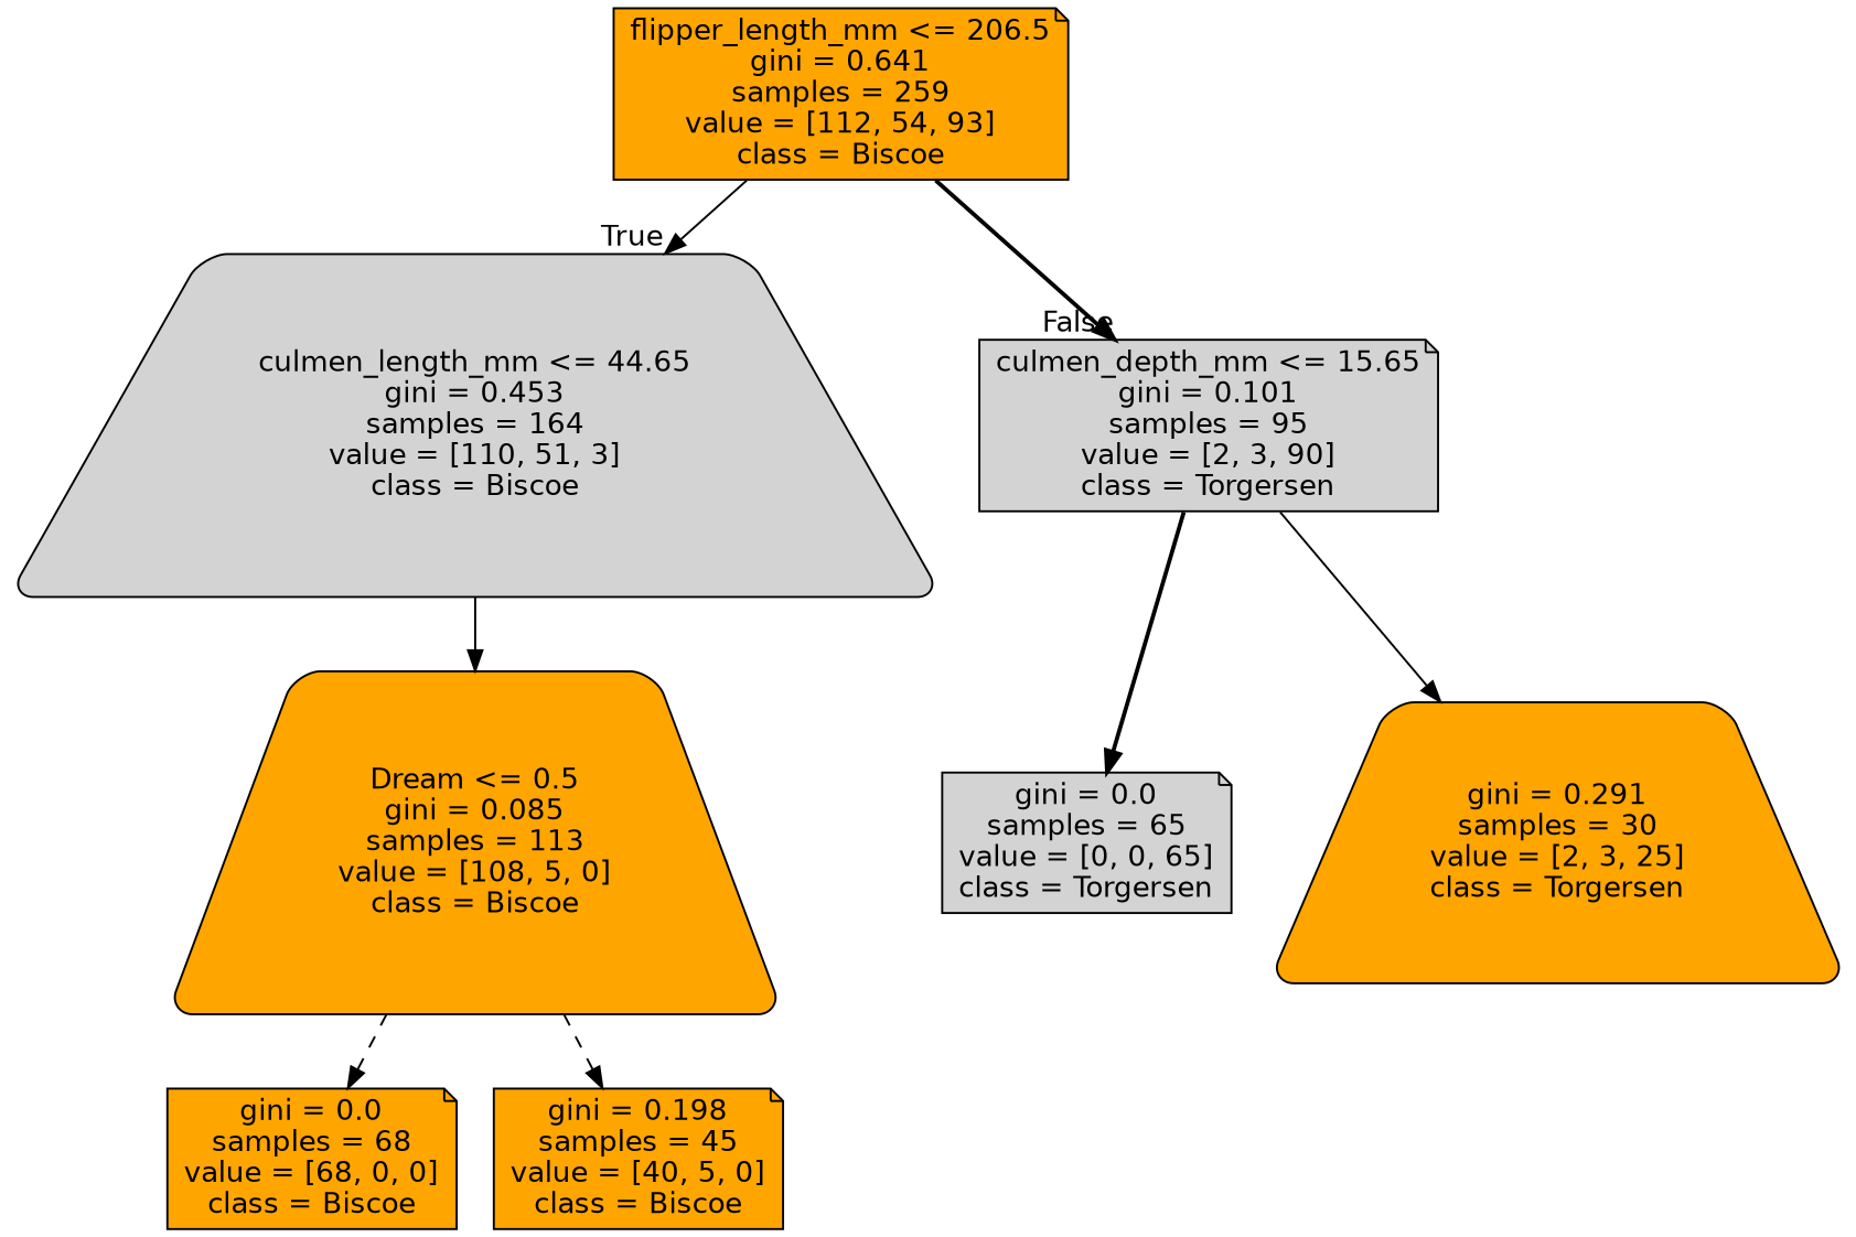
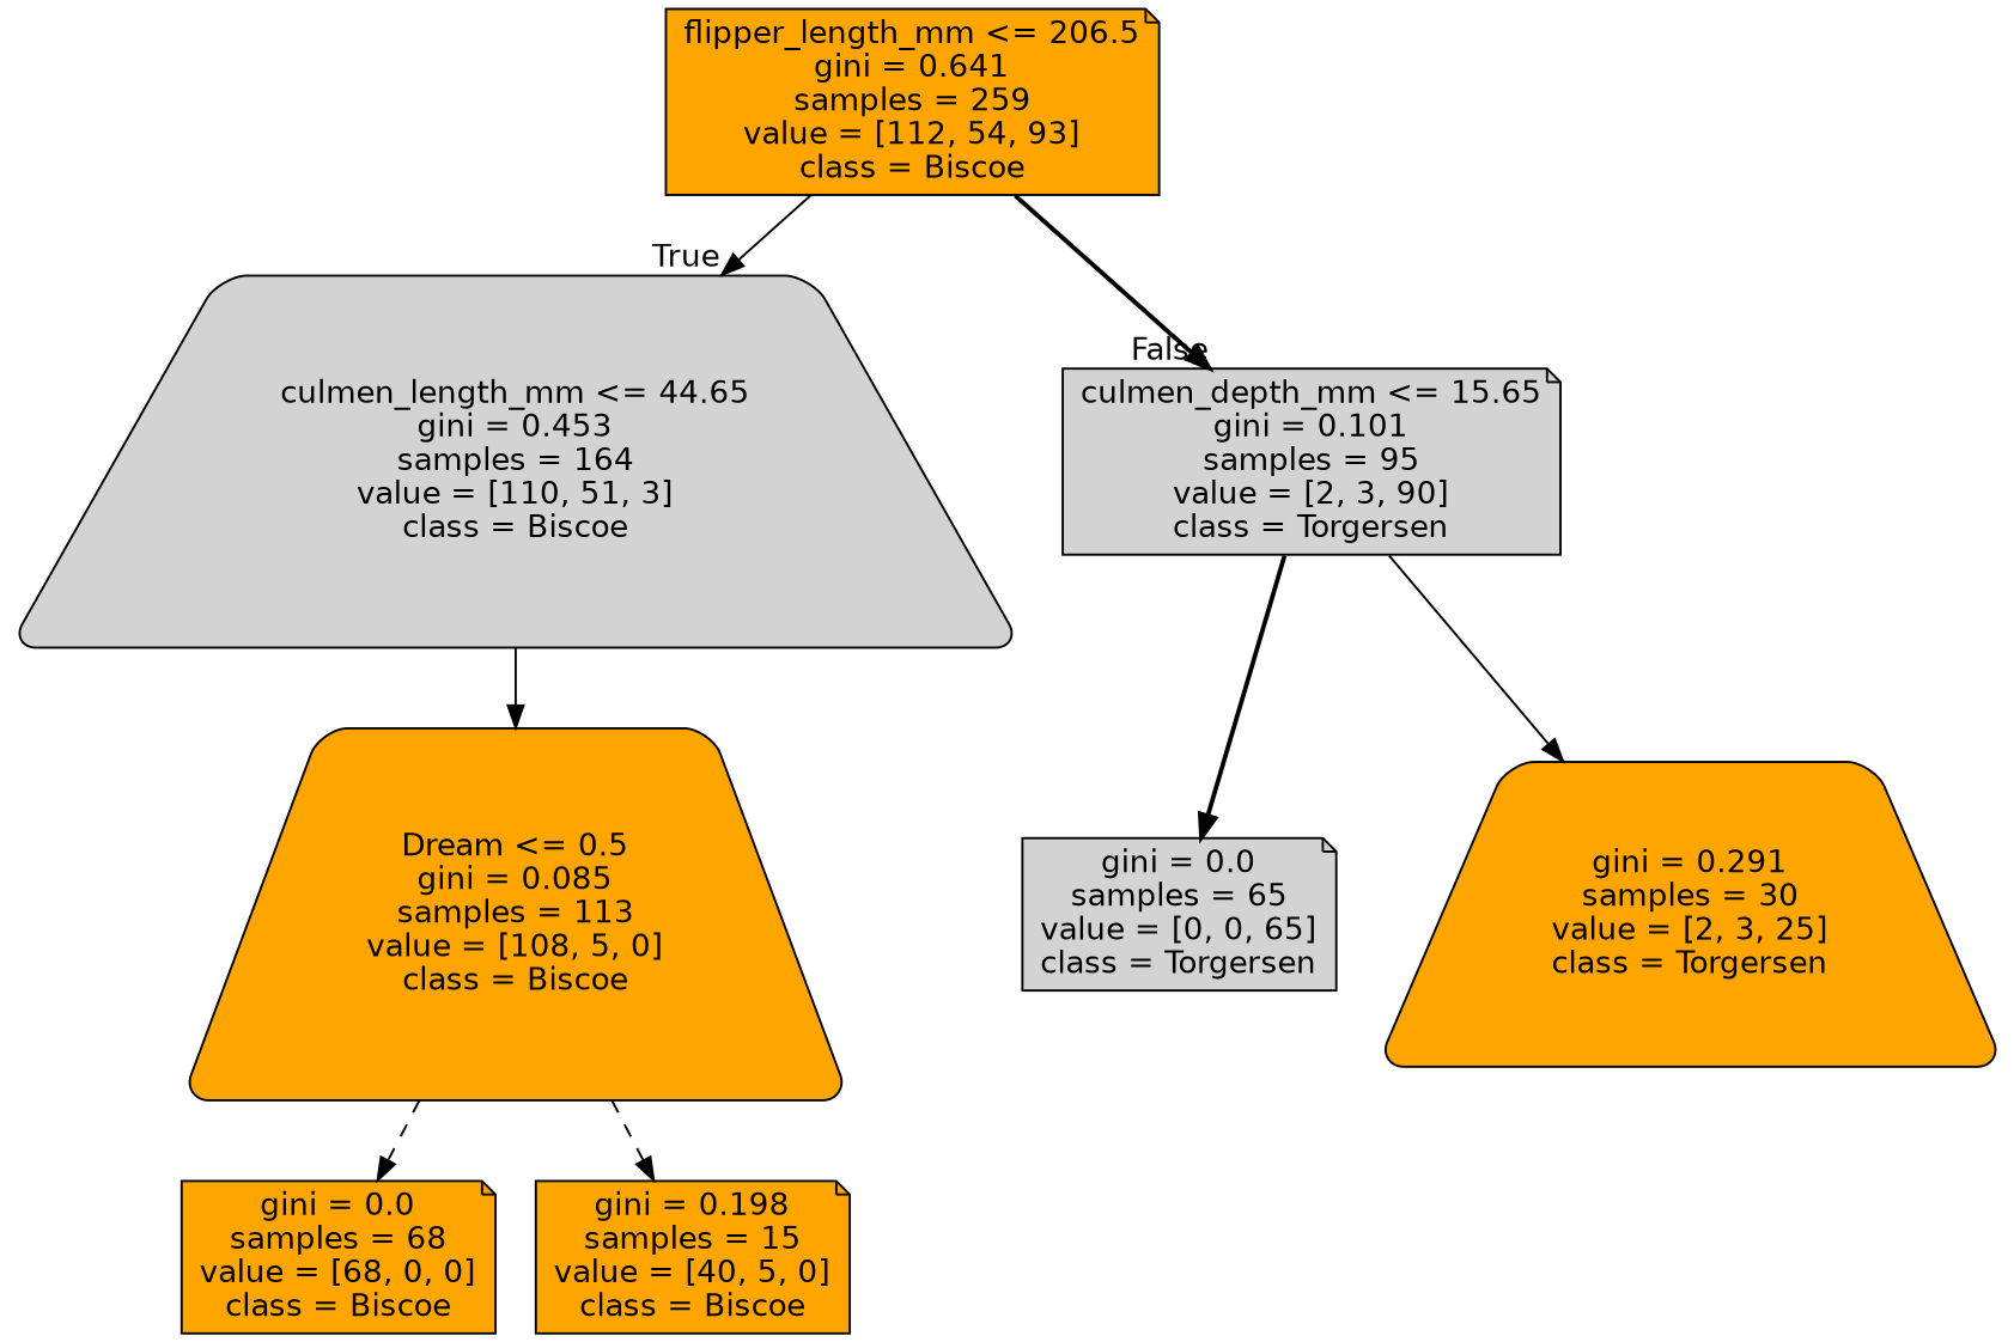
  digraph {
    node [color=black fillcolor=orange fontname=helvetica shape=note style="filled, rounded"]
    edge [fontname=helvetica style=solid]
    n1 [label="flipper_length_mm <= 206.5\ngini = 0.641\nsamples = 259\nvalue = [112, 54, 93]\nclass = Biscoe"]
    n2 [fillcolor=lightgrey label="culmen_length_mm <= 44.65\ngini = 0.453\nsamples = 164\nvalue = [110, 51, 3]\nclass = Biscoe" shape=trapezium]
    n3 [fillcolor=lightgrey label="culmen_depth_mm <= 15.65\ngini = 0.101\nsamples = 95\nvalue = [2, 3, 90]\nclass = Torgersen"]
    n4 [label="Dream <= 0.5\ngini = 0.085\nsamples = 113\nvalue = [108, 5, 0]\nclass = Biscoe" shape=trapezium]
    n5 [fillcolor=lightgrey label="gini = 0.0\nsamples = 65\nvalue = [0, 0, 65]\nclass = Torgersen"]
    n6 [label="gini = 0.291\nsamples = 30\nvalue = [2, 3, 25]\nclass = Torgersen" shape=trapezium]
    n7 [label="gini = 0.0\nsamples = 68\nvalue = [68, 0, 0]\nclass = Biscoe"]
-   n8 [label="gini = 0.198\nsamples = 45\nvalue = [40, 5, 0]\nclass = Biscoe"]
+   n8 [label="gini = 0.198\nsamples = 15\nvalue = [40, 5, 0]\nclass = Biscoe"]
    n1 -> n2 [headlabel=True labelangle=45 labeldistance=2.5]
    n1 -> n3 [headlabel=False labelangle=-45 labeldistance=2.5 style=bold]
    n2 -> n4
    n3 -> n5 [style=bold]
    n3 -> n6
    n4 -> n7 [style=dashed]
    n4 -> n8 [style=dashed]
  }
